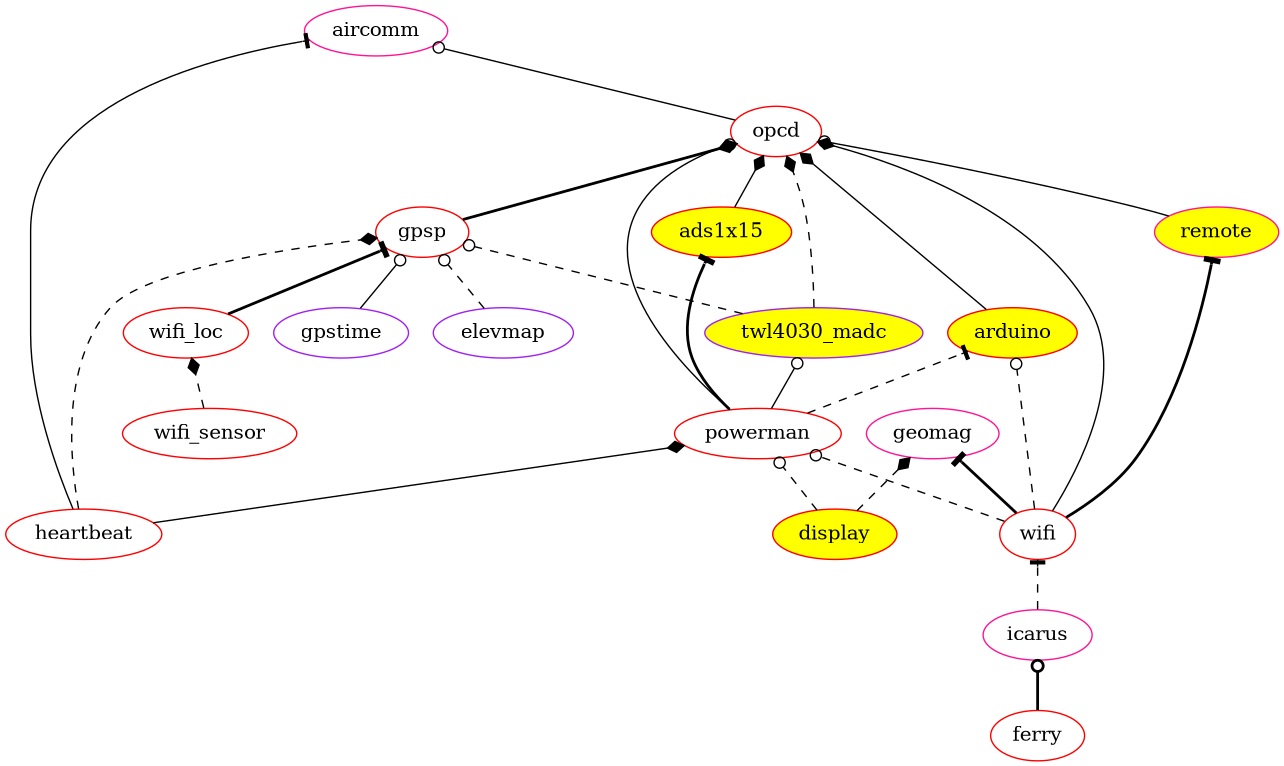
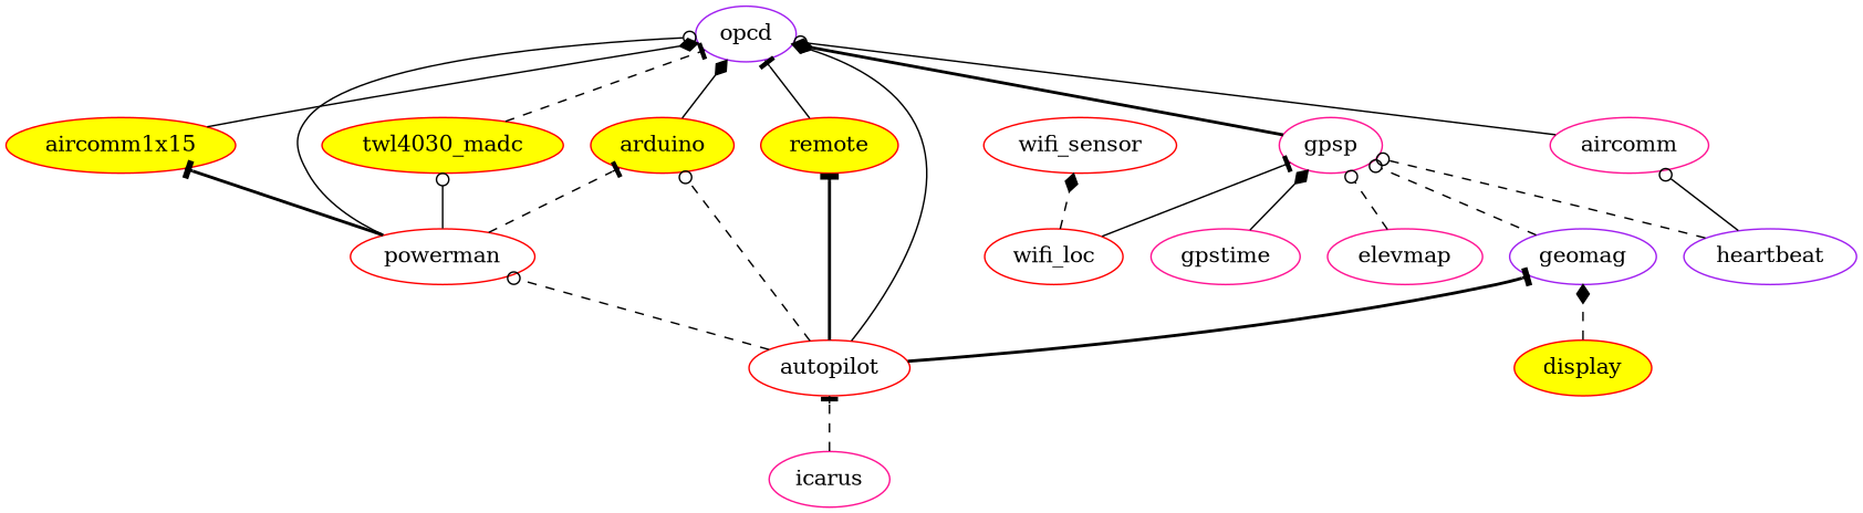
  digraph {
    rankdir=BT
    node [color=red]
    edge [arrowhead=odot style=solid]
-   opcd
-   gpsp
+   opcd [color=purple]
+   gpsp [color=deeppink]
    powerman
    arduino [fillcolor=yellow style=filled]
-   twl4030_madc [color=purple fillcolor=yellow style=filled]
-   ads1x15 [fillcolor=yellow style=filled]
+   twl4030_madc [fillcolor=yellow style=filled]
+   ads1x15 [fillcolor=yellow style=filled label=aircomm1x15]
    aircomm [color=deeppink]
-   elevmap [color=purple]
+   elevmap [color=deeppink]
    wifi_loc
    wifi_sensor
    icarus [color=deeppink]
-   ferry
-   autopilot [label=wifi]
-   remote [color=deeppink fillcolor=yellow style=filled]
-   geomag [color=deeppink]
-   gpstime [color=purple]
-   heartbeat
+   autopilot
+   remote [fillcolor=yellow style=filled]
+   geomag [color=purple]
+   gpstime [color=deeppink]
+   heartbeat [color=purple]
    display [fillcolor=yellow style=filled]
    gpsp -> opcd [arrowhead=diamond style=bold]
    powerman -> opcd
    powerman -> arduino [arrowhead=tee style=dashed]
    powerman -> twl4030_madc
    powerman -> ads1x15 [arrowhead=tee style=bold]
    arduino -> opcd [arrowhead=diamond]
-   twl4030_madc -> opcd [arrowhead=diamond style=dashed]
+   twl4030_madc -> opcd [arrowhead=tee style=dashed]
    ads1x15 -> opcd [arrowhead=diamond]
-   opcd -> aircomm
+   aircomm -> opcd
    elevmap -> gpsp [style=dashed]
-   wifi_loc -> gpsp [arrowhead=tee style=bold]
-   wifi_sensor -> wifi_loc [arrowhead=diamond style=dashed]
+   wifi_loc -> gpsp [arrowhead=tee]
+   wifi_loc -> wifi_sensor [arrowhead=diamond style=dashed]
    icarus -> autopilot [arrowhead=tee style=dashed]
-   ferry -> icarus [style=bold]
    autopilot -> opcd [arrowhead=diamond]
    autopilot -> powerman [style=dashed]
    autopilot -> arduino [style=dashed]
    autopilot -> remote [arrowhead=tee style=bold]
    autopilot -> geomag [arrowhead=tee style=bold]
-   remote -> opcd
-   twl4030_madc -> gpsp [style=dashed]
-   gpstime -> gpsp
-   heartbeat -> gpsp [arrowhead=diamond style=dashed]
-   heartbeat -> powerman [arrowhead=diamond]
-   heartbeat -> aircomm [arrowhead=tee]
-   display -> powerman [style=dashed]
+   remote -> opcd [arrowhead=tee]
+   geomag -> gpsp [style=dashed]
+   gpstime -> gpsp [arrowhead=diamond]
+   heartbeat -> gpsp [style=dashed]
+   heartbeat -> aircomm
    display -> geomag [arrowhead=diamond style=dashed]
  }
